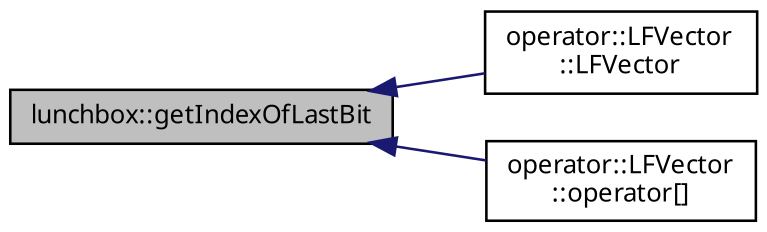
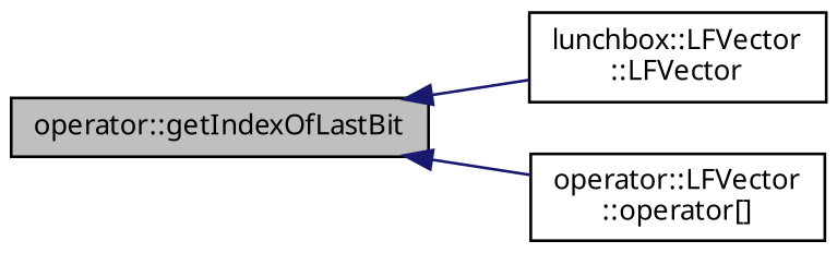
  digraph {
    rankdir=LR
    node [color=black fillcolor=white fontname=Sans fontsize=10 shape=record style=filled]
    edge [color=midnightblue dir=back fontname=Sans fontsize=10 labelfontname=Sans labelfontsize=10 style=solid]
-   n1 [fillcolor=grey75 fontcolor=black height=0.2 label="lunchbox::getIndexOfLastBit" width=0.4]
-   n2 [height=0.2 label="operator::LFVector\l::LFVector" width=0.4]
+   n1 [fillcolor=grey75 fontcolor=black height=0.2 label="operator::getIndexOfLastBit" width=0.4]
+   n2 [height=0.2 label="lunchbox::LFVector\l::LFVector" width=0.4]
    n3 [height=0.2 label="operator::LFVector\l::operator[]" width=0.4]
    n1 -> n2
    n1 -> n3
  }
